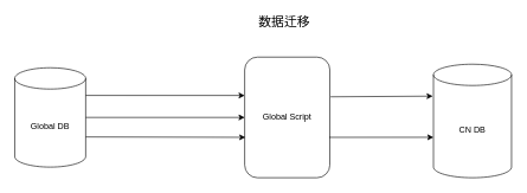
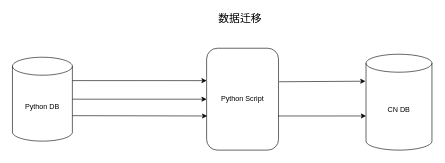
  <mxCell id="0" />
  <mxCell id="1" parent="0" />
  <mxCell id="2" value="&lt;font style=&quot;font-size: 18px&quot;&gt;数据迁移&lt;/font&gt;" style="text;html=1;strokeColor=none;fillColor=none;align=center;verticalAlign=middle;whiteSpace=wrap;rounded=0;" parent="1" vertex="1"><mxGeometry x="320" y="20" width="160" height="20" as="geometry" /></mxCell>
- <mxCell id="3" value="Global DB" style="shape=cylinder3;whiteSpace=wrap;html=1;boundedLbl=1;backgroundOutline=1;size=15;" parent="1" vertex="1"><mxGeometry x="20" y="95" width="100" height="140" as="geometry" /></mxCell>
+ <mxCell id="3" value="Python DB" style="shape=cylinder3;whiteSpace=wrap;html=1;boundedLbl=1;backgroundOutline=1;size=15;" parent="1" vertex="1"><mxGeometry x="20" y="95" width="100" height="140" as="geometry" /></mxCell>
  <mxCell id="4" value="CN DB" style="shape=cylinder3;whiteSpace=wrap;html=1;boundedLbl=1;backgroundOutline=1;size=15;" parent="1" vertex="1"><mxGeometry x="610" y="90" width="110" height="160" as="geometry" /></mxCell>
- <mxCell id="5" value="Global Script" style="rounded=1;whiteSpace=wrap;html=1;" parent="1" vertex="1"><mxGeometry x="344" y="80" width="120" height="170" as="geometry" /></mxCell>
+ <mxCell id="5" value="Python Script" style="rounded=1;whiteSpace=wrap;html=1;" parent="1" vertex="1"><mxGeometry x="344" y="80" width="120" height="170" as="geometry" /></mxCell>
  <mxCell id="6" value="" style="endArrow=classic;html=1;exitX=1.017;exitY=0.329;exitDx=0;exitDy=0;exitPerimeter=0;" parent="1" edge="1"><mxGeometry width="50" height="50" relative="1" as="geometry"><mxPoint x="465.04" y="135.93" as="sourcePoint" /><mxPoint x="609" y="135" as="targetPoint" /></mxGeometry></mxCell>
  <mxCell id="7" value="" style="endArrow=classic;html=1;entryX=0;entryY=0.318;entryDx=0;entryDy=0;entryPerimeter=0;" parent="1" target="5" edge="1"><mxGeometry width="50" height="50" relative="1" as="geometry"><mxPoint x="120" y="134" as="sourcePoint" /><mxPoint x="170" y="120" as="targetPoint" /></mxGeometry></mxCell>
  <mxCell id="8" value="" style="endArrow=classic;html=1;exitX=1;exitY=0.5;exitDx=0;exitDy=0;exitPerimeter=0;entryX=0;entryY=0.5;entryDx=0;entryDy=0;" parent="1" source="3" target="5" edge="1"><mxGeometry width="50" height="50" relative="1" as="geometry"><mxPoint x="120" y="200" as="sourcePoint" /><mxPoint x="340" y="165" as="targetPoint" /></mxGeometry></mxCell>
  <mxCell id="9" value="" style="endArrow=classic;html=1;exitX=1;exitY=0;exitDx=0;exitDy=97.5;exitPerimeter=0;entryX=0.008;entryY=0.665;entryDx=0;entryDy=0;entryPerimeter=0;" parent="1" source="3" target="5" edge="1"><mxGeometry width="50" height="50" relative="1" as="geometry"><mxPoint x="120" y="240" as="sourcePoint" /><mxPoint x="170" y="190" as="targetPoint" /></mxGeometry></mxCell>
  <mxCell id="10" value="" style="endArrow=classic;html=1;exitX=0.992;exitY=0.665;exitDx=0;exitDy=0;exitPerimeter=0;" parent="1" source="5" edge="1"><mxGeometry width="50" height="50" relative="1" as="geometry"><mxPoint x="500" y="240" as="sourcePoint" /><mxPoint x="610" y="193" as="targetPoint" /></mxGeometry></mxCell>
